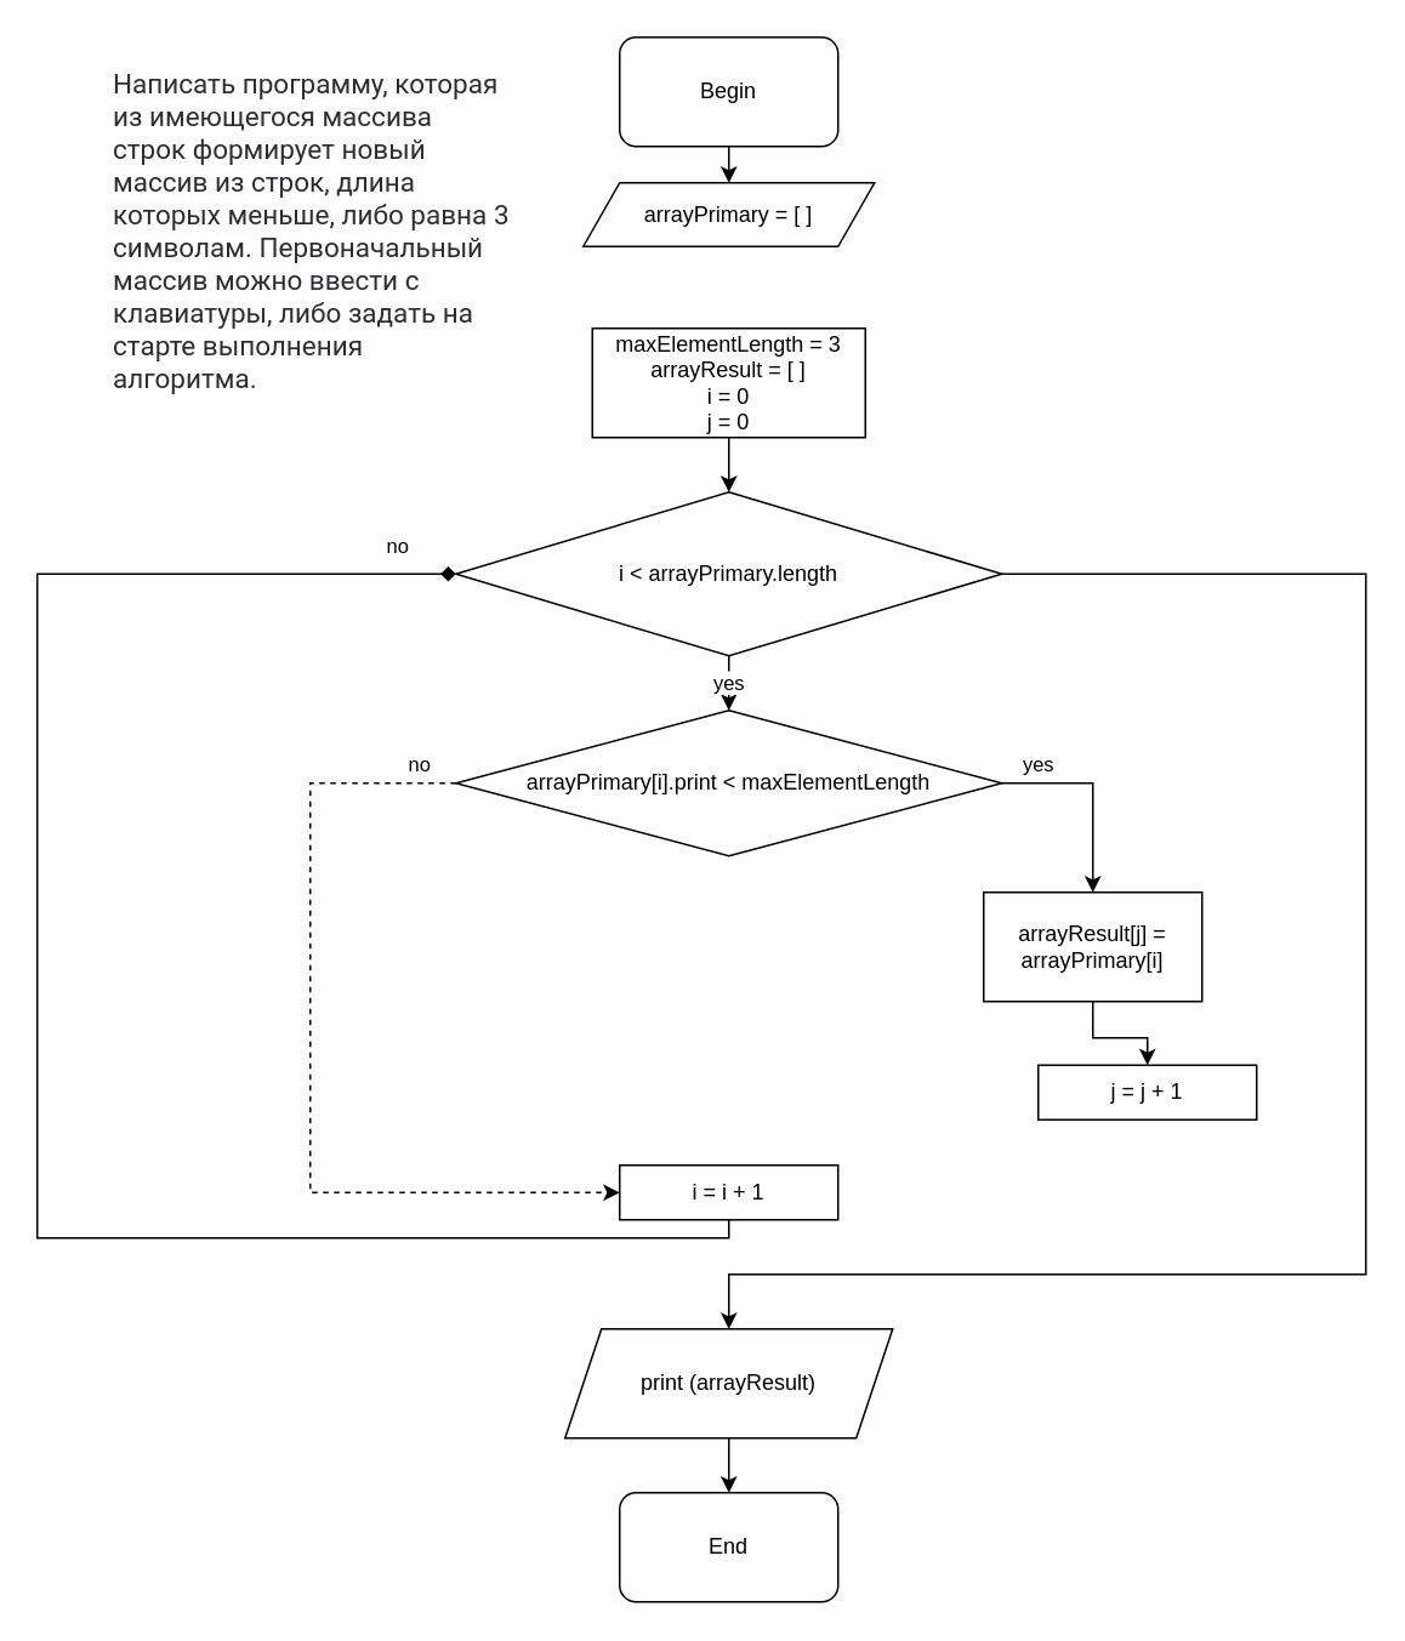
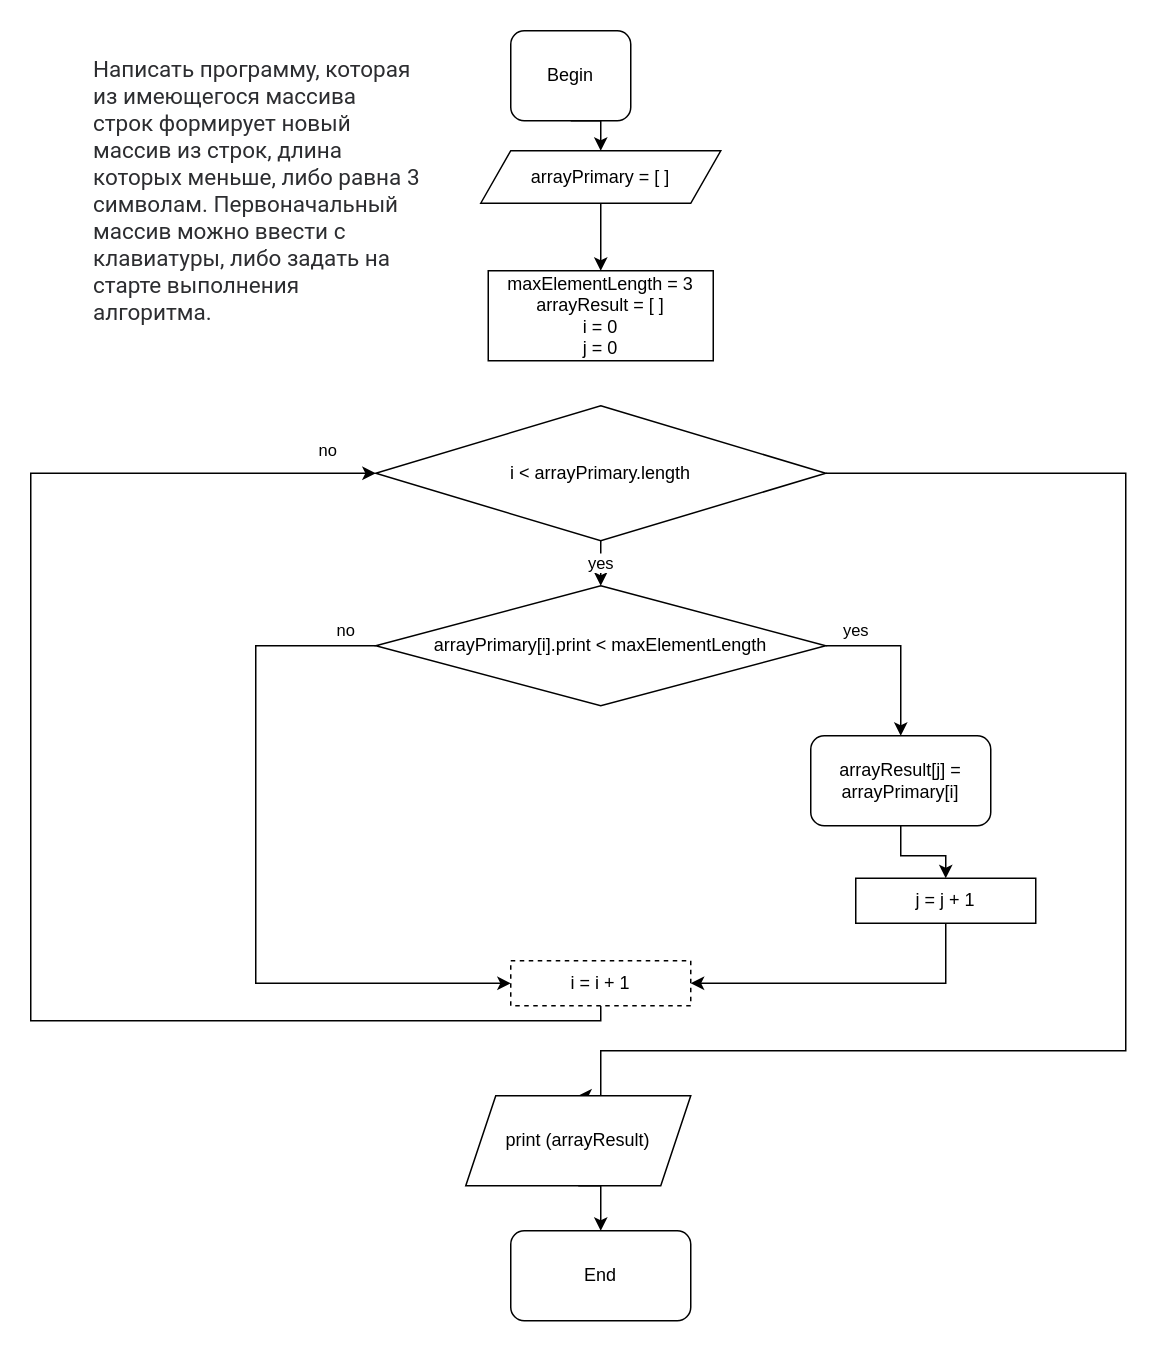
  <mxCell id="0" />
  <mxCell id="1" parent="0" />
  <mxCell id="2" value="&lt;span style=&quot;color: rgb(44, 45, 48); font-family: Roboto, &amp;quot;San Francisco&amp;quot;, &amp;quot;Helvetica Neue&amp;quot;, Helvetica, Arial; font-size: 15px; font-style: normal; font-variant-ligatures: normal; font-variant-caps: normal; font-weight: 400; letter-spacing: normal; orphans: 2; text-align: start; text-indent: 0px; text-transform: none; widows: 2; word-spacing: 0px; -webkit-text-stroke-width: 0px; background-color: rgb(255, 255, 255); text-decoration-thickness: initial; text-decoration-style: initial; text-decoration-color: initial; float: none; display: inline !important;&quot;&gt;Написать программу, которая из имеющегося массива строк формирует новый массив из строк, длина которых меньше, либо равна 3 символам. Первоначальный массив можно ввести с клавиатуры, либо задать на старте выполнения алгоритма.&amp;nbsp;&lt;/span&gt;" style="text;whiteSpace=wrap;html=1;" vertex="1" parent="1"><mxGeometry x="60" y="30" width="220" height="180" as="geometry" /></mxCell>
  <mxCell id="3" style="edgeStyle=orthogonalEdgeStyle;rounded=0;orthogonalLoop=1;jettySize=auto;html=1;exitX=0.5;exitY=1;exitDx=0;exitDy=0;entryX=0.5;entryY=0;entryDx=0;entryDy=0;" edge="1" parent="1" source="4" target="6"><mxGeometry relative="1" as="geometry" /></mxCell>
- <mxCell id="4" value="Begin" style="rounded=1;whiteSpace=wrap;html=1;" vertex="1" parent="1"><mxGeometry x="340" y="20" width="120" height="60" as="geometry" /></mxCell>
+ <mxCell id="4" value="Begin" style="rounded=1;whiteSpace=wrap;html=1;" vertex="1" parent="1"><mxGeometry x="340" y="20" width="80" height="60" as="geometry" /></mxCell>
+ <mxCell id="5" style="edgeStyle=orthogonalEdgeStyle;rounded=0;orthogonalLoop=1;jettySize=auto;html=1;exitX=0.5;exitY=1;exitDx=0;exitDy=0;entryX=0.5;entryY=0;entryDx=0;entryDy=0;" edge="1" parent="1" source="6" target="8"><mxGeometry relative="1" as="geometry" /></mxCell>
  <mxCell id="6" value="arrayPrimary = [ ]" style="shape=parallelogram;perimeter=parallelogramPerimeter;whiteSpace=wrap;html=1;fixedSize=1;" vertex="1" parent="1"><mxGeometry x="320" y="100" width="160" height="35" as="geometry" /></mxCell>
- <mxCell id="7" style="edgeStyle=orthogonalEdgeStyle;rounded=0;orthogonalLoop=1;jettySize=auto;html=1;exitX=0.5;exitY=1;exitDx=0;exitDy=0;entryX=0.5;entryY=0;entryDx=0;entryDy=0;" edge="1" parent="1" source="8" target="11"><mxGeometry relative="1" as="geometry" /></mxCell>
  <mxCell id="8" value="maxElementLength = 3&lt;br&gt;arrayResult = [ ]&lt;br&gt;i = 0&lt;br&gt;j = 0" style="rounded=0;whiteSpace=wrap;html=1;" vertex="1" parent="1"><mxGeometry x="325" y="180" width="150" height="60" as="geometry" /></mxCell>
  <mxCell id="9" value="yes" style="edgeStyle=orthogonalEdgeStyle;rounded=0;orthogonalLoop=1;jettySize=auto;html=1;exitX=0.5;exitY=1;exitDx=0;exitDy=0;entryX=0.5;entryY=0;entryDx=0;entryDy=0;" edge="1" parent="1" source="11" target="14"><mxGeometry relative="1" as="geometry" /></mxCell>
  <mxCell id="10" style="edgeStyle=orthogonalEdgeStyle;rounded=0;orthogonalLoop=1;jettySize=auto;html=1;exitX=1;exitY=0.5;exitDx=0;exitDy=0;entryX=0.5;entryY=0;entryDx=0;entryDy=0;" edge="1" parent="1" source="11" target="18"><mxGeometry relative="1" as="geometry"><Array as="points"><mxPoint x="750" y="315" /><mxPoint x="750" y="700" /><mxPoint x="400" y="700" /></Array><mxPoint x="400" y="650" as="targetPoint" /></mxGeometry></mxCell>
  <mxCell id="11" value="i &amp;lt; arrayPrimary.length" style="rhombus;whiteSpace=wrap;html=1;" vertex="1" parent="1"><mxGeometry x="250" y="270" width="300" height="90" as="geometry" /></mxCell>
  <mxCell id="12" value="yes" style="edgeStyle=orthogonalEdgeStyle;rounded=0;orthogonalLoop=1;jettySize=auto;html=1;exitX=1;exitY=0.5;exitDx=0;exitDy=0;entryX=0.5;entryY=0;entryDx=0;entryDy=0;" edge="1" parent="1" source="14" target="20"><mxGeometry x="-0.636" y="10" relative="1" as="geometry"><mxPoint as="offset" /></mxGeometry></mxCell>
- <mxCell id="13" value="no" style="edgeStyle=orthogonalEdgeStyle;rounded=0;orthogonalLoop=1;jettySize=auto;html=1;exitX=0;exitY=0.5;exitDx=0;exitDy=0;entryX=0;entryY=0.5;entryDx=0;entryDy=0;dashed=1;" edge="1" parent="1" source="14" target="16"><mxGeometry x="-0.916" y="-10" relative="1" as="geometry"><Array as="points"><mxPoint x="170" y="430" /><mxPoint x="170" y="655" /></Array><mxPoint as="offset" /></mxGeometry></mxCell>
+ <mxCell id="13" value="no" style="edgeStyle=orthogonalEdgeStyle;rounded=0;orthogonalLoop=1;jettySize=auto;html=1;exitX=0;exitY=0.5;exitDx=0;exitDy=0;entryX=0;entryY=0.5;entryDx=0;entryDy=0;" edge="1" parent="1" source="14" target="16"><mxGeometry x="-0.916" y="-10" relative="1" as="geometry"><Array as="points"><mxPoint x="170" y="430" /><mxPoint x="170" y="655" /></Array><mxPoint as="offset" /></mxGeometry></mxCell>
  <mxCell id="14" value="arrayPrimary[i].print &amp;lt; maxElementLength" style="rhombus;whiteSpace=wrap;html=1;" vertex="1" parent="1"><mxGeometry x="250" y="390" width="300" height="80" as="geometry" /></mxCell>
- <mxCell id="15" value="no" style="edgeStyle=orthogonalEdgeStyle;rounded=0;orthogonalLoop=1;jettySize=auto;html=1;exitX=0.5;exitY=1;exitDx=0;exitDy=0;entryX=0;entryY=0.5;entryDx=0;entryDy=0;endArrow=diamond;" edge="1" parent="1" source="16" target="11"><mxGeometry x="0.936" y="15" relative="1" as="geometry"><Array as="points"><mxPoint x="400" y="680" /><mxPoint x="20" y="680" /><mxPoint x="20" y="315" /></Array><mxPoint as="offset" /></mxGeometry></mxCell>
- <mxCell id="16" value="i = i + 1" style="rounded=0;whiteSpace=wrap;html=1;" vertex="1" parent="1"><mxGeometry x="340" y="640" width="120" height="30" as="geometry" /></mxCell>
+ <mxCell id="15" value="no" style="edgeStyle=orthogonalEdgeStyle;rounded=0;orthogonalLoop=1;jettySize=auto;html=1;exitX=0.5;exitY=1;exitDx=0;exitDy=0;entryX=0;entryY=0.5;entryDx=0;entryDy=0;" edge="1" parent="1" source="16" target="11"><mxGeometry x="0.936" y="15" relative="1" as="geometry"><Array as="points"><mxPoint x="400" y="680" /><mxPoint x="20" y="680" /><mxPoint x="20" y="315" /></Array><mxPoint as="offset" /></mxGeometry></mxCell>
+ <mxCell id="16" value="i = i + 1" style="rounded=0;whiteSpace=wrap;html=1;dashed=1;" vertex="1" parent="1"><mxGeometry x="340" y="640" width="120" height="30" as="geometry" /></mxCell>
  <mxCell id="17" style="edgeStyle=orthogonalEdgeStyle;rounded=0;orthogonalLoop=1;jettySize=auto;html=1;exitX=0.5;exitY=1;exitDx=0;exitDy=0;entryX=0.5;entryY=0;entryDx=0;entryDy=0;" edge="1" parent="1" source="18" target="23"><mxGeometry relative="1" as="geometry" /></mxCell>
- <mxCell id="18" value="print (arrayResult)" style="shape=parallelogram;perimeter=parallelogramPerimeter;whiteSpace=wrap;html=1;fixedSize=1;" vertex="1" parent="1"><mxGeometry x="310" y="730" width="180" height="60" as="geometry" /></mxCell>
+ <mxCell id="18" value="print (arrayResult)" style="shape=parallelogram;perimeter=parallelogramPerimeter;whiteSpace=wrap;html=1;fixedSize=1;" vertex="1" parent="1"><mxGeometry x="310" y="730" width="150" height="60" as="geometry" /></mxCell>
  <mxCell id="19" style="edgeStyle=orthogonalEdgeStyle;rounded=0;orthogonalLoop=1;jettySize=auto;html=1;exitX=0.5;exitY=1;exitDx=0;exitDy=0;entryX=0.5;entryY=0;entryDx=0;entryDy=0;" edge="1" parent="1" source="20" target="22"><mxGeometry relative="1" as="geometry" /></mxCell>
- <mxCell id="20" value="arrayResult[j] = arrayPrimary[i]" style="rounded=0;whiteSpace=wrap;html=1;" vertex="1" parent="1"><mxGeometry x="540" y="490" width="120" height="60" as="geometry" /></mxCell>
+ <mxCell id="20" value="arrayResult[j] = arrayPrimary[i]" style="whiteSpace=wrap;html=1;rounded=1;" vertex="1" parent="1"><mxGeometry x="540" y="490" width="120" height="60" as="geometry" /></mxCell>
+ <mxCell id="21" style="edgeStyle=orthogonalEdgeStyle;rounded=0;orthogonalLoop=1;jettySize=auto;html=1;exitX=0.5;exitY=1;exitDx=0;exitDy=0;entryX=1;entryY=0.5;entryDx=0;entryDy=0;" edge="1" parent="1" source="22" target="16"><mxGeometry relative="1" as="geometry" /></mxCell>
  <mxCell id="22" value="j = j + 1" style="rounded=0;whiteSpace=wrap;html=1;" vertex="1" parent="1"><mxGeometry x="570" y="585" width="120" height="30" as="geometry" /></mxCell>
  <mxCell id="23" value="End" style="rounded=1;whiteSpace=wrap;html=1;" vertex="1" parent="1"><mxGeometry x="340" y="820" width="120" height="60" as="geometry" /></mxCell>
